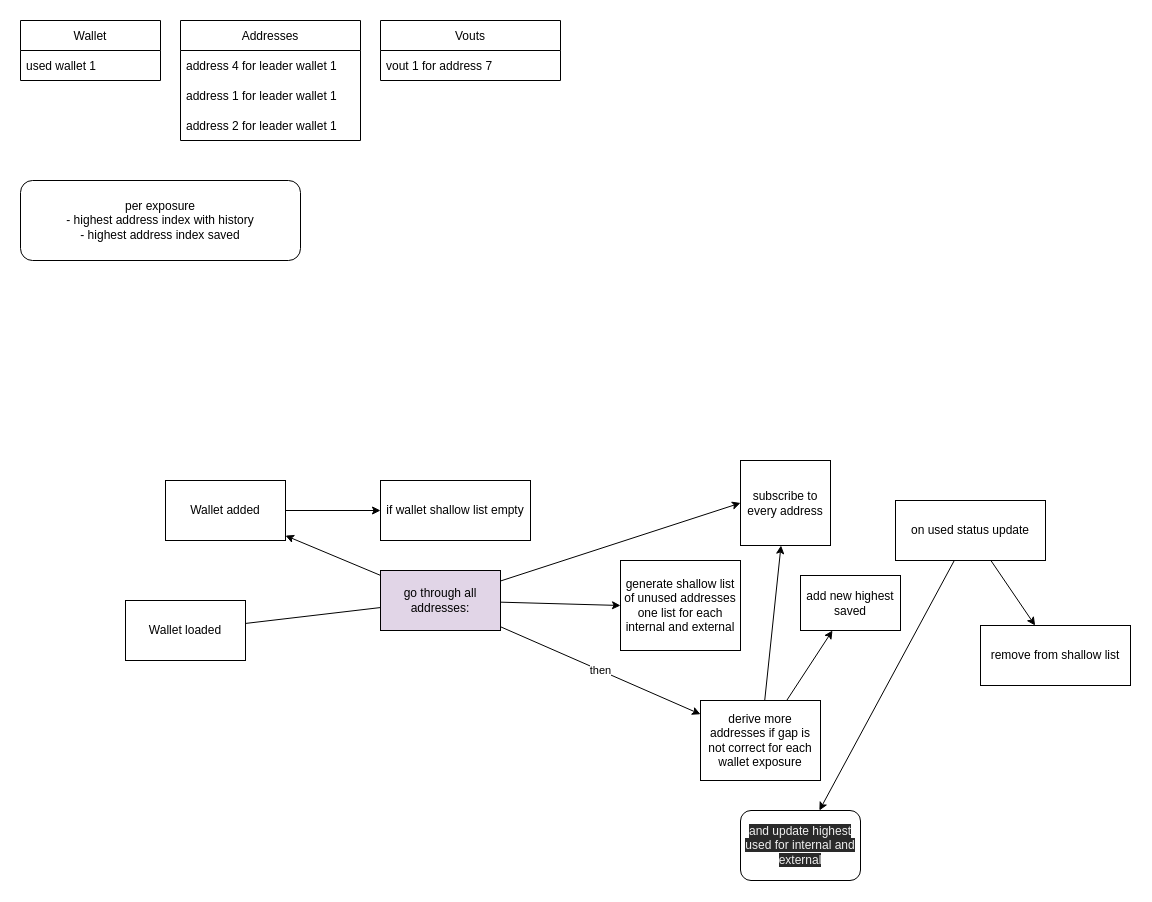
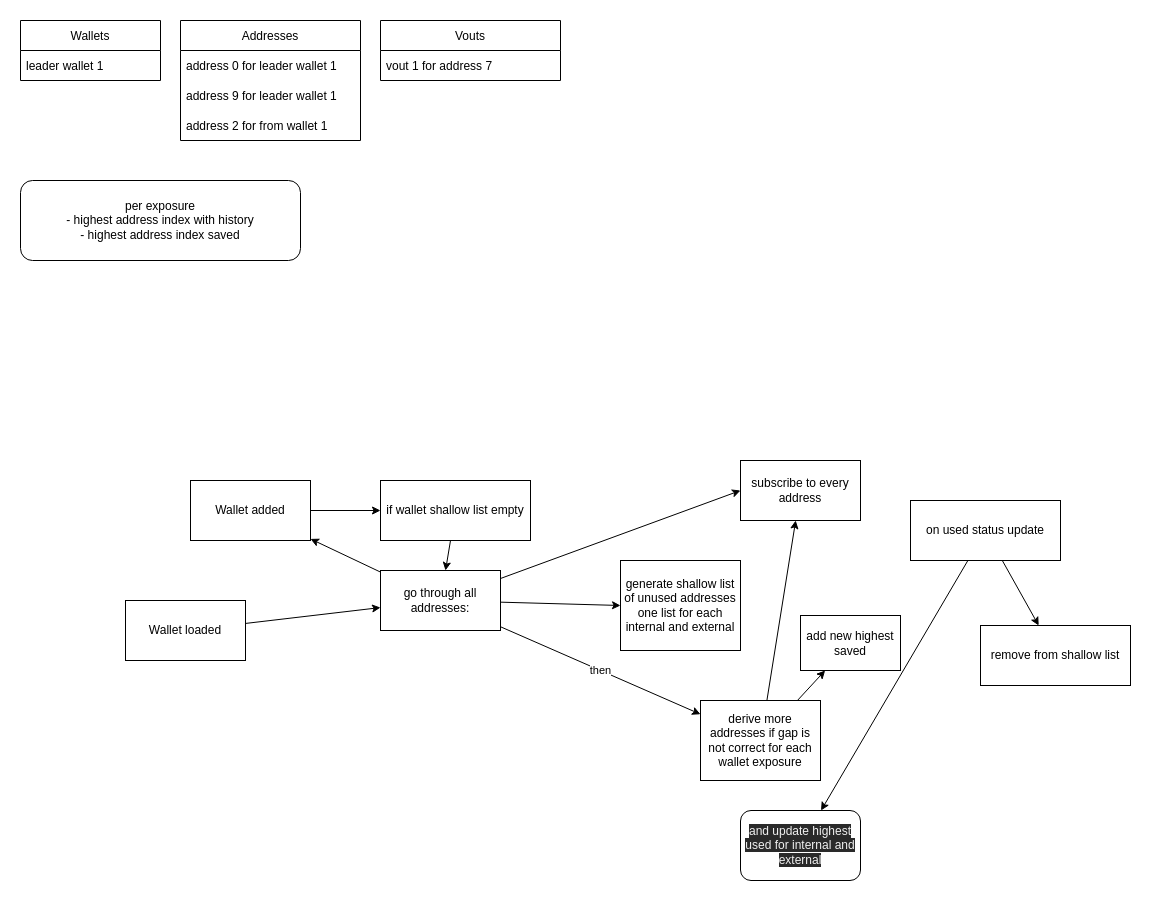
  <mxCell id="0" />
  <mxCell id="1" parent="0" />
- <mxCell id="2" value="Wallet" style="swimlane;fontStyle=0;childLayout=stackLayout;horizontal=1;startSize=30;horizontalStack=0;resizeParent=1;resizeParentMax=0;resizeLast=0;collapsible=1;marginBottom=0;" vertex="1" parent="1"><mxGeometry x="20" y="20" width="140" height="60" as="geometry" /></mxCell>
- <mxCell id="3" value="used wallet 1" style="text;strokeColor=none;fillColor=none;align=left;verticalAlign=middle;spacingLeft=4;spacingRight=4;overflow=hidden;points=[[0,0.5],[1,0.5]];portConstraint=eastwest;rotatable=0;" vertex="1" parent="2"><mxGeometry y="30" width="140" height="30" as="geometry" /></mxCell>
+ <mxCell id="2" value="Wallets" style="swimlane;fontStyle=0;childLayout=stackLayout;horizontal=1;startSize=30;horizontalStack=0;resizeParent=1;resizeParentMax=0;resizeLast=0;collapsible=1;marginBottom=0;" vertex="1" parent="1"><mxGeometry x="20" y="20" width="140" height="60" as="geometry" /></mxCell>
+ <mxCell id="3" value="leader wallet 1" style="text;strokeColor=none;fillColor=none;align=left;verticalAlign=middle;spacingLeft=4;spacingRight=4;overflow=hidden;points=[[0,0.5],[1,0.5]];portConstraint=eastwest;rotatable=0;" vertex="1" parent="2"><mxGeometry y="30" width="140" height="30" as="geometry" /></mxCell>
  <mxCell id="4" value="Addresses" style="swimlane;fontStyle=0;childLayout=stackLayout;horizontal=1;startSize=30;horizontalStack=0;resizeParent=1;resizeParentMax=0;resizeLast=0;collapsible=1;marginBottom=0;" vertex="1" parent="1"><mxGeometry x="180" y="20" width="180" height="120" as="geometry" /></mxCell>
- <mxCell id="5" value="address 4 for leader wallet 1" style="text;strokeColor=none;fillColor=none;align=left;verticalAlign=middle;spacingLeft=4;spacingRight=4;overflow=hidden;points=[[0,0.5],[1,0.5]];portConstraint=eastwest;rotatable=0;" vertex="1" parent="4"><mxGeometry y="30" width="180" height="30" as="geometry" /></mxCell>
- <mxCell id="6" value="address 1 for leader wallet 1" style="text;strokeColor=none;fillColor=none;align=left;verticalAlign=middle;spacingLeft=4;spacingRight=4;overflow=hidden;points=[[0,0.5],[1,0.5]];portConstraint=eastwest;rotatable=0;" vertex="1" parent="4"><mxGeometry y="60" width="180" height="30" as="geometry" /></mxCell>
- <mxCell id="7" value="address 2 for leader wallet 1" style="text;strokeColor=none;fillColor=none;align=left;verticalAlign=middle;spacingLeft=4;spacingRight=4;overflow=hidden;points=[[0,0.5],[1,0.5]];portConstraint=eastwest;rotatable=0;" vertex="1" parent="4"><mxGeometry y="90" width="180" height="30" as="geometry" /></mxCell>
+ <mxCell id="5" value="address 0 for leader wallet 1" style="text;strokeColor=none;fillColor=none;align=left;verticalAlign=middle;spacingLeft=4;spacingRight=4;overflow=hidden;points=[[0,0.5],[1,0.5]];portConstraint=eastwest;rotatable=0;" vertex="1" parent="4"><mxGeometry y="30" width="180" height="30" as="geometry" /></mxCell>
+ <mxCell id="6" value="address 9 for leader wallet 1" style="text;strokeColor=none;fillColor=none;align=left;verticalAlign=middle;spacingLeft=4;spacingRight=4;overflow=hidden;points=[[0,0.5],[1,0.5]];portConstraint=eastwest;rotatable=0;" vertex="1" parent="4"><mxGeometry y="60" width="180" height="30" as="geometry" /></mxCell>
+ <mxCell id="7" value="address 2 for from wallet 1" style="text;strokeColor=none;fillColor=none;align=left;verticalAlign=middle;spacingLeft=4;spacingRight=4;overflow=hidden;points=[[0,0.5],[1,0.5]];portConstraint=eastwest;rotatable=0;" vertex="1" parent="4"><mxGeometry y="90" width="180" height="30" as="geometry" /></mxCell>
  <mxCell id="8" value="Vouts" style="swimlane;fontStyle=0;childLayout=stackLayout;horizontal=1;startSize=30;horizontalStack=0;resizeParent=1;resizeParentMax=0;resizeLast=0;collapsible=1;marginBottom=0;" vertex="1" parent="1"><mxGeometry x="380" y="20" width="180" height="60" as="geometry" /></mxCell>
  <mxCell id="9" value="vout 1 for address 7" style="text;strokeColor=none;fillColor=none;align=left;verticalAlign=middle;spacingLeft=4;spacingRight=4;overflow=hidden;points=[[0,0.5],[1,0.5]];portConstraint=eastwest;rotatable=0;" vertex="1" parent="8"><mxGeometry y="30" width="180" height="30" as="geometry" /></mxCell>
  <mxCell id="10" value="per exposure&lt;br&gt;- highest address index with history&lt;br&gt;- highest address index saved" style="rounded=1;whiteSpace=wrap;html=1;" vertex="1" parent="1"><mxGeometry x="20" y="180" width="280" height="80" as="geometry" /></mxCell>
- <mxCell id="11" style="edgeStyle=none;html=1;endArrow=none;" edge="1" parent="1" source="12" target="17"><mxGeometry relative="1" as="geometry" /></mxCell>
+ <mxCell id="11" style="edgeStyle=none;html=1;" edge="1" parent="1" source="12" target="17"><mxGeometry relative="1" as="geometry" /></mxCell>
  <mxCell id="12" value="Wallet loaded" style="rounded=0;whiteSpace=wrap;html=1;" vertex="1" parent="1"><mxGeometry x="125" y="600" width="120" height="60" as="geometry" /></mxCell>
  <mxCell id="13" style="edgeStyle=none;html=1;entryX=0;entryY=0.5;entryDx=0;entryDy=0;" edge="1" parent="1" source="17" target="20"><mxGeometry relative="1" as="geometry" /></mxCell>
  <mxCell id="14" style="edgeStyle=none;html=1;entryX=0;entryY=0.5;entryDx=0;entryDy=0;" edge="1" parent="1" source="17" target="21"><mxGeometry relative="1" as="geometry" /></mxCell>
  <mxCell id="15" style="edgeStyle=none;html=1;" edge="1" parent="1" source="17" target="30"><mxGeometry relative="1" as="geometry" /></mxCell>
  <mxCell id="16" value="then" style="edgeStyle=none;html=1;" edge="1" parent="1" source="17" target="24"><mxGeometry relative="1" as="geometry" /></mxCell>
- <mxCell id="17" value="go through all addresses:&lt;br&gt;" style="rounded=0;whiteSpace=wrap;html=1;fillColor=#e1d5e7;" vertex="1" parent="1"><mxGeometry x="380" y="570" width="120" height="60" as="geometry" /></mxCell>
+ <mxCell id="17" value="go through all addresses:&lt;br&gt;" style="rounded=0;whiteSpace=wrap;html=1;" vertex="1" parent="1"><mxGeometry x="380" y="570" width="120" height="60" as="geometry" /></mxCell>
  <mxCell id="18" value="&lt;span style=&quot;color: rgb(240 , 240 , 240) ; font-family: &amp;#34;helvetica&amp;#34; ; font-size: 12px ; font-style: normal ; font-weight: 400 ; letter-spacing: normal ; text-align: center ; text-indent: 0px ; text-transform: none ; word-spacing: 0px ; background-color: rgb(42 , 42 , 42) ; display: inline ; float: none&quot;&gt;and update highest used&amp;nbsp;&lt;/span&gt;&lt;span style=&quot;color: rgb(240 , 240 , 240) ; font-family: &amp;#34;helvetica&amp;#34; ; font-size: 12px ; font-style: normal ; font-weight: 400 ; letter-spacing: normal ; text-align: center ; text-indent: 0px ; text-transform: none ; word-spacing: 0px ; background-color: rgb(42 , 42 , 42) ; display: inline ; float: none&quot;&gt;for internal and external&lt;/span&gt;" style="whiteSpace=wrap;html=1;rounded=1;" vertex="1" parent="1"><mxGeometry x="740" y="810" width="120" height="70" as="geometry" /></mxCell>
  <mxCell id="19" style="edgeStyle=none;html=1;" edge="1" parent="1" source="26" target="27"><mxGeometry relative="1" as="geometry"><mxPoint x="910" y="570" as="targetPoint" /></mxGeometry></mxCell>
- <mxCell id="20" value="subscribe to every address" style="rounded=0;whiteSpace=wrap;html=1;" vertex="1" parent="1"><mxGeometry x="740" y="460" width="90" height="85" as="geometry" /></mxCell>
+ <mxCell id="20" value="subscribe to every address" style="rounded=0;whiteSpace=wrap;html=1;" vertex="1" parent="1"><mxGeometry x="740" y="460" width="120" height="60" as="geometry" /></mxCell>
  <mxCell id="21" value="generate shallow list of unused addresses&lt;br&gt;one list for each internal and external" style="rounded=0;whiteSpace=wrap;html=1;" vertex="1" parent="1"><mxGeometry x="620" y="560" width="120" height="90" as="geometry" /></mxCell>
  <mxCell id="22" style="edgeStyle=none;html=1;" edge="1" parent="1" source="24" target="20"><mxGeometry relative="1" as="geometry"><mxPoint x="750" y="630" as="targetPoint" /></mxGeometry></mxCell>
  <mxCell id="23" style="edgeStyle=none;html=1;" edge="1" parent="1" source="24" target="28"><mxGeometry relative="1" as="geometry"><mxPoint x="860" y="650" as="targetPoint" /></mxGeometry></mxCell>
  <mxCell id="24" value="derive more addresses if gap is not correct for each wallet exposure" style="rounded=0;whiteSpace=wrap;html=1;" vertex="1" parent="1"><mxGeometry x="700" y="700" width="120" height="80" as="geometry" /></mxCell>
  <mxCell id="25" style="edgeStyle=none;html=1;" edge="1" parent="1" source="26" target="18"><mxGeometry relative="1" as="geometry" /></mxCell>
- <mxCell id="26" value="on used status update" style="rounded=0;whiteSpace=wrap;html=1;" vertex="1" parent="1"><mxGeometry x="895" y="500" width="150" height="60" as="geometry" /></mxCell>
+ <mxCell id="26" value="on used status update" style="rounded=0;whiteSpace=wrap;html=1;" vertex="1" parent="1"><mxGeometry x="910" y="500" width="150" height="60" as="geometry" /></mxCell>
  <mxCell id="27" value="&lt;span&gt;remove from shallow list&lt;/span&gt;" style="rounded=0;whiteSpace=wrap;html=1;" vertex="1" parent="1"><mxGeometry x="980" y="625" width="150" height="60" as="geometry" /></mxCell>
- <mxCell id="28" value="add new highest saved" style="rounded=0;whiteSpace=wrap;html=1;" vertex="1" parent="1"><mxGeometry x="800" y="575" width="100" height="55" as="geometry" /></mxCell>
+ <mxCell id="28" value="add new highest saved" style="rounded=0;whiteSpace=wrap;html=1;" vertex="1" parent="1"><mxGeometry x="800" y="615" width="100" height="55" as="geometry" /></mxCell>
  <mxCell id="29" style="edgeStyle=none;html=1;" edge="1" parent="1" source="30" target="32"><mxGeometry relative="1" as="geometry"><mxPoint x="370" y="530" as="targetPoint" /></mxGeometry></mxCell>
- <mxCell id="30" value="Wallet added" style="rounded=0;whiteSpace=wrap;html=1;" vertex="1" parent="1"><mxGeometry x="165" y="480" width="120" height="60" as="geometry" /></mxCell>
+ <mxCell id="30" value="Wallet added" style="rounded=0;whiteSpace=wrap;html=1;" vertex="1" parent="1"><mxGeometry x="190" y="480" width="120" height="60" as="geometry" /></mxCell>
+ <mxCell id="31" style="edgeStyle=none;html=1;" edge="1" parent="1" source="32" target="17"><mxGeometry relative="1" as="geometry" /></mxCell>
  <mxCell id="32" value="if wallet shallow list empty" style="rounded=0;whiteSpace=wrap;html=1;" vertex="1" parent="1"><mxGeometry x="380" y="480" width="150" height="60" as="geometry" /></mxCell>
